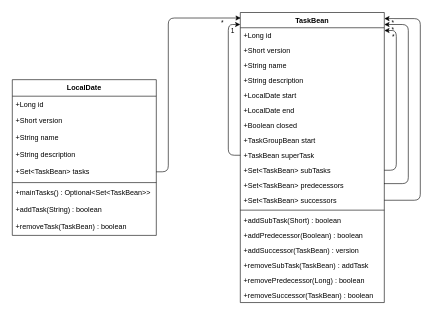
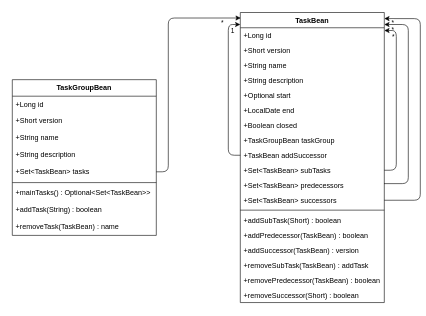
  <mxCell id="0" />
  <mxCell id="1" parent="0" />
  <mxCell id="2" value="TaskBean" style="swimlane;fontStyle=1;align=center;verticalAlign=top;childLayout=stackLayout;horizontal=1;startSize=25.422;horizontalStack=0;resizeParent=1;resizeParentMax=0;resizeLast=0;collapsible=0;marginBottom=0;" parent="1" vertex="1"><mxGeometry x="400" y="20" width="240" height="483.422" as="geometry" /></mxCell>
  <mxCell id="3" value="+Long id" style="text;strokeColor=none;fillColor=none;align=left;verticalAlign=top;spacingLeft=4;spacingRight=4;overflow=hidden;rotatable=0;points=[[0,0.5],[1,0.5]];portConstraint=eastwest;" parent="2" vertex="1"><mxGeometry y="25.422" width="240" height="25" as="geometry" /></mxCell>
  <mxCell id="4" value="+Short version" style="text;strokeColor=none;fillColor=none;align=left;verticalAlign=top;spacingLeft=4;spacingRight=4;overflow=hidden;rotatable=0;points=[[0,0.5],[1,0.5]];portConstraint=eastwest;" parent="2" vertex="1"><mxGeometry y="50.422" width="240" height="25" as="geometry" /></mxCell>
  <mxCell id="5" value="+String name" style="text;strokeColor=none;fillColor=none;align=left;verticalAlign=top;spacingLeft=4;spacingRight=4;overflow=hidden;rotatable=0;points=[[0,0.5],[1,0.5]];portConstraint=eastwest;" parent="2" vertex="1"><mxGeometry y="75.422" width="240" height="25" as="geometry" /></mxCell>
  <mxCell id="6" value="+String description" style="text;strokeColor=none;fillColor=none;align=left;verticalAlign=top;spacingLeft=4;spacingRight=4;overflow=hidden;rotatable=0;points=[[0,0.5],[1,0.5]];portConstraint=eastwest;" parent="2" vertex="1"><mxGeometry y="100.422" width="240" height="25" as="geometry" /></mxCell>
- <mxCell id="7" value="+LocalDate start" style="text;strokeColor=none;fillColor=none;align=left;verticalAlign=top;spacingLeft=4;spacingRight=4;overflow=hidden;rotatable=0;points=[[0,0.5],[1,0.5]];portConstraint=eastwest;" parent="2" vertex="1"><mxGeometry y="125.422" width="240" height="25" as="geometry" /></mxCell>
+ <mxCell id="7" value="+Optional start" style="text;strokeColor=none;fillColor=none;align=left;verticalAlign=top;spacingLeft=4;spacingRight=4;overflow=hidden;rotatable=0;points=[[0,0.5],[1,0.5]];portConstraint=eastwest;" parent="2" vertex="1"><mxGeometry y="125.422" width="240" height="25" as="geometry" /></mxCell>
  <mxCell id="8" value="+LocalDate end" style="text;strokeColor=none;fillColor=none;align=left;verticalAlign=top;spacingLeft=4;spacingRight=4;overflow=hidden;rotatable=0;points=[[0,0.5],[1,0.5]];portConstraint=eastwest;" parent="2" vertex="1"><mxGeometry y="150.422" width="240" height="25" as="geometry" /></mxCell>
  <mxCell id="9" value="+Boolean closed" style="text;strokeColor=none;fillColor=none;align=left;verticalAlign=top;spacingLeft=4;spacingRight=4;overflow=hidden;rotatable=0;points=[[0,0.5],[1,0.5]];portConstraint=eastwest;" parent="2" vertex="1"><mxGeometry y="175.422" width="240" height="25" as="geometry" /></mxCell>
- <mxCell id="10" value="+TaskGroupBean start" style="text;strokeColor=none;fillColor=none;align=left;verticalAlign=top;spacingLeft=4;spacingRight=4;overflow=hidden;rotatable=0;points=[[0,0.5],[1,0.5]];portConstraint=eastwest;" parent="2" vertex="1"><mxGeometry y="200.422" width="240" height="25" as="geometry" /></mxCell>
- <mxCell id="11" value="+TaskBean superTask" style="text;strokeColor=none;fillColor=none;align=left;verticalAlign=top;spacingLeft=4;spacingRight=4;overflow=hidden;rotatable=0;points=[[0,0.5],[1,0.5]];portConstraint=eastwest;" parent="2" vertex="1"><mxGeometry y="225.422" width="240" height="25" as="geometry" /></mxCell>
+ <mxCell id="10" value="+TaskGroupBean taskGroup" style="text;strokeColor=none;fillColor=none;align=left;verticalAlign=top;spacingLeft=4;spacingRight=4;overflow=hidden;rotatable=0;points=[[0,0.5],[1,0.5]];portConstraint=eastwest;" parent="2" vertex="1"><mxGeometry y="200.422" width="240" height="25" as="geometry" /></mxCell>
+ <mxCell id="11" value="+TaskBean addSuccessor" style="text;strokeColor=none;fillColor=none;align=left;verticalAlign=top;spacingLeft=4;spacingRight=4;overflow=hidden;rotatable=0;points=[[0,0.5],[1,0.5]];portConstraint=eastwest;" parent="2" vertex="1"><mxGeometry y="225.422" width="240" height="25" as="geometry" /></mxCell>
  <mxCell id="12" value="+Set&lt;TaskBean&gt; subTasks" style="text;strokeColor=none;fillColor=none;align=left;verticalAlign=top;spacingLeft=4;spacingRight=4;overflow=hidden;rotatable=0;points=[[0,0.5],[1,0.5]];portConstraint=eastwest;" parent="2" vertex="1"><mxGeometry y="250.422" width="240" height="25" as="geometry" /></mxCell>
  <mxCell id="13" value="+Set&lt;TaskBean&gt; predecessors" style="text;strokeColor=none;fillColor=none;align=left;verticalAlign=top;spacingLeft=4;spacingRight=4;overflow=hidden;rotatable=0;points=[[0,0.5],[1,0.5]];portConstraint=eastwest;" parent="2" vertex="1"><mxGeometry y="275.422" width="240" height="25" as="geometry" /></mxCell>
  <mxCell id="14" value="+Set&lt;TaskBean&gt; successors" style="text;strokeColor=none;fillColor=none;align=left;verticalAlign=top;spacingLeft=4;spacingRight=4;overflow=hidden;rotatable=0;points=[[0,0.5],[1,0.5]];portConstraint=eastwest;" parent="2" vertex="1"><mxGeometry y="300.422" width="240" height="25" as="geometry" /></mxCell>
  <mxCell id="15" style="line;strokeWidth=1;fillColor=none;align=left;verticalAlign=middle;spacingTop=-1;spacingLeft=3;spacingRight=3;rotatable=0;labelPosition=right;points=[];portConstraint=eastwest;strokeColor=inherit;" parent="2" vertex="1"><mxGeometry y="325.422" width="240" height="8" as="geometry" /></mxCell>
  <mxCell id="16" value="+addSubTask(Short) : boolean" style="text;strokeColor=none;fillColor=none;align=left;verticalAlign=top;spacingLeft=4;spacingRight=4;overflow=hidden;rotatable=0;points=[[0,0.5],[1,0.5]];portConstraint=eastwest;" parent="2" vertex="1"><mxGeometry y="333.422" width="240" height="25" as="geometry" /></mxCell>
- <mxCell id="17" value="+addPredecessor(Boolean) : boolean" style="text;strokeColor=none;fillColor=none;align=left;verticalAlign=top;spacingLeft=4;spacingRight=4;overflow=hidden;rotatable=0;points=[[0,0.5],[1,0.5]];portConstraint=eastwest;" parent="2" vertex="1"><mxGeometry y="358.422" width="240" height="25" as="geometry" /></mxCell>
+ <mxCell id="17" value="+addPredecessor(TaskBean) : boolean" style="text;strokeColor=none;fillColor=none;align=left;verticalAlign=top;spacingLeft=4;spacingRight=4;overflow=hidden;rotatable=0;points=[[0,0.5],[1,0.5]];portConstraint=eastwest;" parent="2" vertex="1"><mxGeometry y="358.422" width="240" height="25" as="geometry" /></mxCell>
  <mxCell id="18" value="+addSuccessor(TaskBean) : version" style="text;strokeColor=none;fillColor=none;align=left;verticalAlign=top;spacingLeft=4;spacingRight=4;overflow=hidden;rotatable=0;points=[[0,0.5],[1,0.5]];portConstraint=eastwest;" parent="2" vertex="1"><mxGeometry y="383.422" width="240" height="25" as="geometry" /></mxCell>
  <mxCell id="19" value="+removeSubTask(TaskBean) : addTask" style="text;strokeColor=none;fillColor=none;align=left;verticalAlign=top;spacingLeft=4;spacingRight=4;overflow=hidden;rotatable=0;points=[[0,0.5],[1,0.5]];portConstraint=eastwest;" parent="2" vertex="1"><mxGeometry y="408.422" width="240" height="25" as="geometry" /></mxCell>
- <mxCell id="20" value="+removePredecessor(Long) : boolean" style="text;strokeColor=none;fillColor=none;align=left;verticalAlign=top;spacingLeft=4;spacingRight=4;overflow=hidden;rotatable=0;points=[[0,0.5],[1,0.5]];portConstraint=eastwest;" parent="2" vertex="1"><mxGeometry y="433.422" width="240" height="25" as="geometry" /></mxCell>
- <mxCell id="21" value="+removeSuccessor(TaskBean) : boolean" style="text;strokeColor=none;fillColor=none;align=left;verticalAlign=top;spacingLeft=4;spacingRight=4;overflow=hidden;rotatable=0;points=[[0,0.5],[1,0.5]];portConstraint=eastwest;" parent="2" vertex="1"><mxGeometry y="458.422" width="240" height="25" as="geometry" /></mxCell>
+ <mxCell id="20" value="+removePredecessor(TaskBean) : boolean" style="text;strokeColor=none;fillColor=none;align=left;verticalAlign=top;spacingLeft=4;spacingRight=4;overflow=hidden;rotatable=0;points=[[0,0.5],[1,0.5]];portConstraint=eastwest;" parent="2" vertex="1"><mxGeometry y="433.422" width="240" height="25" as="geometry" /></mxCell>
+ <mxCell id="21" value="+removeSuccessor(Short) : boolean" style="text;strokeColor=none;fillColor=none;align=left;verticalAlign=top;spacingLeft=4;spacingRight=4;overflow=hidden;rotatable=0;points=[[0,0.5],[1,0.5]];portConstraint=eastwest;" parent="2" vertex="1"><mxGeometry y="458.422" width="240" height="25" as="geometry" /></mxCell>
  <mxCell id="22" style="edgeStyle=orthogonalEdgeStyle;rounded=1;orthogonalLoop=1;jettySize=auto;html=1;exitX=1;exitY=0.5;exitDx=0;exitDy=0;curved=0;entryX=1;entryY=0.021;entryDx=0;entryDy=0;entryPerimeter=0;" parent="2" source="14" target="2" edge="1"><mxGeometry relative="1" as="geometry"><mxPoint x="250" y="10" as="targetPoint" /><Array as="points"><mxPoint x="300" y="313" /><mxPoint x="300" y="10" /></Array></mxGeometry></mxCell>
  <mxCell id="23" value="*" style="edgeLabel;html=1;align=center;verticalAlign=middle;resizable=0;points=[];" parent="22" vertex="1" connectable="0"><mxGeometry x="0.935" relative="1" as="geometry"><mxPoint y="7" as="offset" /></mxGeometry></mxCell>
  <mxCell id="24" value="*" style="edgeLabel;html=1;align=center;verticalAlign=middle;resizable=0;points=[];" parent="22" vertex="1" connectable="0"><mxGeometry x="0.764" relative="1" as="geometry"><mxPoint x="-36" y="18" as="offset" /></mxGeometry></mxCell>
  <mxCell id="25" style="edgeStyle=orthogonalEdgeStyle;rounded=1;orthogonalLoop=1;jettySize=auto;html=1;curved=0;exitX=1;exitY=0.5;exitDx=0;exitDy=0;entryX=1;entryY=0.183;entryDx=0;entryDy=0;entryPerimeter=0;" parent="2" source="12" target="3" edge="1"><mxGeometry relative="1" as="geometry"><mxPoint x="207" y="358.422" as="sourcePoint" /><mxPoint x="420" y="10" as="targetPoint" /><Array as="points"><mxPoint x="260" y="263" /><mxPoint x="260" y="30" /></Array></mxGeometry></mxCell>
  <mxCell id="26" style="edgeStyle=orthogonalEdgeStyle;rounded=1;orthogonalLoop=1;jettySize=auto;html=1;exitX=0;exitY=0.5;exitDx=0;exitDy=0;curved=0;" parent="2" source="11" edge="1"><mxGeometry relative="1" as="geometry"><mxPoint y="20" as="targetPoint" /><Array as="points"><mxPoint x="-20" y="238" /><mxPoint x="-20" y="20" /><mxPoint y="20" /></Array></mxGeometry></mxCell>
  <mxCell id="27" value="1" style="edgeLabel;html=1;align=center;verticalAlign=middle;resizable=0;points=[];" parent="26" vertex="1" connectable="0"><mxGeometry x="0.922" relative="1" as="geometry"><mxPoint x="-4" y="10" as="offset" /></mxGeometry></mxCell>
- <mxCell id="28" value="LocalDate" style="swimlane;fontStyle=1;align=center;verticalAlign=top;childLayout=stackLayout;horizontal=1;startSize=27.556;horizontalStack=0;resizeParent=1;resizeParentMax=0;resizeLast=0;collapsible=0;marginBottom=0;" parent="1" vertex="1"><mxGeometry x="20" y="131.93" width="240" height="259.556" as="geometry" /></mxCell>
+ <mxCell id="28" value="TaskGroupBean" style="swimlane;fontStyle=1;align=center;verticalAlign=top;childLayout=stackLayout;horizontal=1;startSize=27.556;horizontalStack=0;resizeParent=1;resizeParentMax=0;resizeLast=0;collapsible=0;marginBottom=0;" parent="1" vertex="1"><mxGeometry x="20" y="131.93" width="240" height="259.556" as="geometry" /></mxCell>
  <mxCell id="29" value="+Long id" style="text;strokeColor=none;fillColor=none;align=left;verticalAlign=top;spacingLeft=4;spacingRight=4;overflow=hidden;rotatable=0;points=[[0,0.5],[1,0.5]];portConstraint=eastwest;" parent="28" vertex="1"><mxGeometry y="27.556" width="240" height="28" as="geometry" /></mxCell>
  <mxCell id="30" value="+Short version" style="text;strokeColor=none;fillColor=none;align=left;verticalAlign=top;spacingLeft=4;spacingRight=4;overflow=hidden;rotatable=0;points=[[0,0.5],[1,0.5]];portConstraint=eastwest;" parent="28" vertex="1"><mxGeometry y="55.556" width="240" height="28" as="geometry" /></mxCell>
  <mxCell id="31" value="+String name" style="text;strokeColor=none;fillColor=none;align=left;verticalAlign=top;spacingLeft=4;spacingRight=4;overflow=hidden;rotatable=0;points=[[0,0.5],[1,0.5]];portConstraint=eastwest;" parent="28" vertex="1"><mxGeometry y="83.556" width="240" height="28" as="geometry" /></mxCell>
  <mxCell id="32" value="+String description" style="text;strokeColor=none;fillColor=none;align=left;verticalAlign=top;spacingLeft=4;spacingRight=4;overflow=hidden;rotatable=0;points=[[0,0.5],[1,0.5]];portConstraint=eastwest;" parent="28" vertex="1"><mxGeometry y="111.556" width="240" height="28" as="geometry" /></mxCell>
  <mxCell id="33" value="+Set&lt;TaskBean&gt; tasks" style="text;strokeColor=none;fillColor=none;align=left;verticalAlign=top;spacingLeft=4;spacingRight=4;overflow=hidden;rotatable=0;points=[[0,0.5],[1,0.5]];portConstraint=eastwest;" parent="28" vertex="1"><mxGeometry y="139.556" width="240" height="28" as="geometry" /></mxCell>
  <mxCell id="34" style="line;strokeWidth=1;fillColor=none;align=left;verticalAlign=middle;spacingTop=-1;spacingLeft=3;spacingRight=3;rotatable=0;labelPosition=right;points=[];portConstraint=eastwest;strokeColor=inherit;" parent="28" vertex="1"><mxGeometry y="167.556" width="240" height="8" as="geometry" /></mxCell>
  <mxCell id="35" value="+mainTasks() : Optional&lt;Set&lt;TaskBean&gt;&gt;" style="text;strokeColor=none;fillColor=none;align=left;verticalAlign=top;spacingLeft=4;spacingRight=4;overflow=hidden;rotatable=0;points=[[0,0.5],[1,0.5]];portConstraint=eastwest;" parent="28" vertex="1"><mxGeometry y="175.556" width="240" height="28" as="geometry" /></mxCell>
  <mxCell id="36" value="+addTask(String) : boolean" style="text;strokeColor=none;fillColor=none;align=left;verticalAlign=top;spacingLeft=4;spacingRight=4;overflow=hidden;rotatable=0;points=[[0,0.5],[1,0.5]];portConstraint=eastwest;" parent="28" vertex="1"><mxGeometry y="203.556" width="240" height="28" as="geometry" /></mxCell>
- <mxCell id="37" value="+removeTask(TaskBean) : boolean" style="text;strokeColor=none;fillColor=none;align=left;verticalAlign=top;spacingLeft=4;spacingRight=4;overflow=hidden;rotatable=0;points=[[0,0.5],[1,0.5]];portConstraint=eastwest;" parent="28" vertex="1"><mxGeometry y="231.556" width="240" height="28" as="geometry" /></mxCell>
+ <mxCell id="37" value="+removeTask(TaskBean) : name" style="text;strokeColor=none;fillColor=none;align=left;verticalAlign=top;spacingLeft=4;spacingRight=4;overflow=hidden;rotatable=0;points=[[0,0.5],[1,0.5]];portConstraint=eastwest;" parent="28" vertex="1"><mxGeometry y="231.556" width="240" height="28" as="geometry" /></mxCell>
  <mxCell id="38" style="edgeStyle=orthogonalEdgeStyle;rounded=1;orthogonalLoop=1;jettySize=auto;html=1;curved=0;exitX=0.998;exitY=0.391;exitDx=0;exitDy=0;exitPerimeter=0;" parent="1" source="13" edge="1"><mxGeometry relative="1" as="geometry"><mxPoint x="640" y="40" as="targetPoint" /><mxPoint x="670" y="307.901" as="sourcePoint" /><Array as="points"><mxPoint x="680" y="305" /><mxPoint x="680" y="40" /></Array></mxGeometry></mxCell>
  <mxCell id="39" value="*" style="edgeLabel;html=1;align=center;verticalAlign=middle;resizable=0;points=[];" parent="38" vertex="1" connectable="0"><mxGeometry x="0.876" y="-1" relative="1" as="geometry"><mxPoint x="-7" y="21" as="offset" /></mxGeometry></mxCell>
  <mxCell id="40" style="edgeStyle=orthogonalEdgeStyle;rounded=1;orthogonalLoop=1;jettySize=auto;html=1;entryX=0.003;entryY=0.019;entryDx=0;entryDy=0;entryPerimeter=0;curved=0;" parent="1" source="33" target="2" edge="1"><mxGeometry relative="1" as="geometry"><Array as="points"><mxPoint x="280" y="286" /><mxPoint x="280" y="29" /></Array></mxGeometry></mxCell>
  <mxCell id="41" value="*" style="edgeLabel;html=1;align=center;verticalAlign=middle;resizable=0;points=[];" parent="40" vertex="1" connectable="0"><mxGeometry x="0.94" relative="1" as="geometry"><mxPoint x="-19" y="8" as="offset" /></mxGeometry></mxCell>
